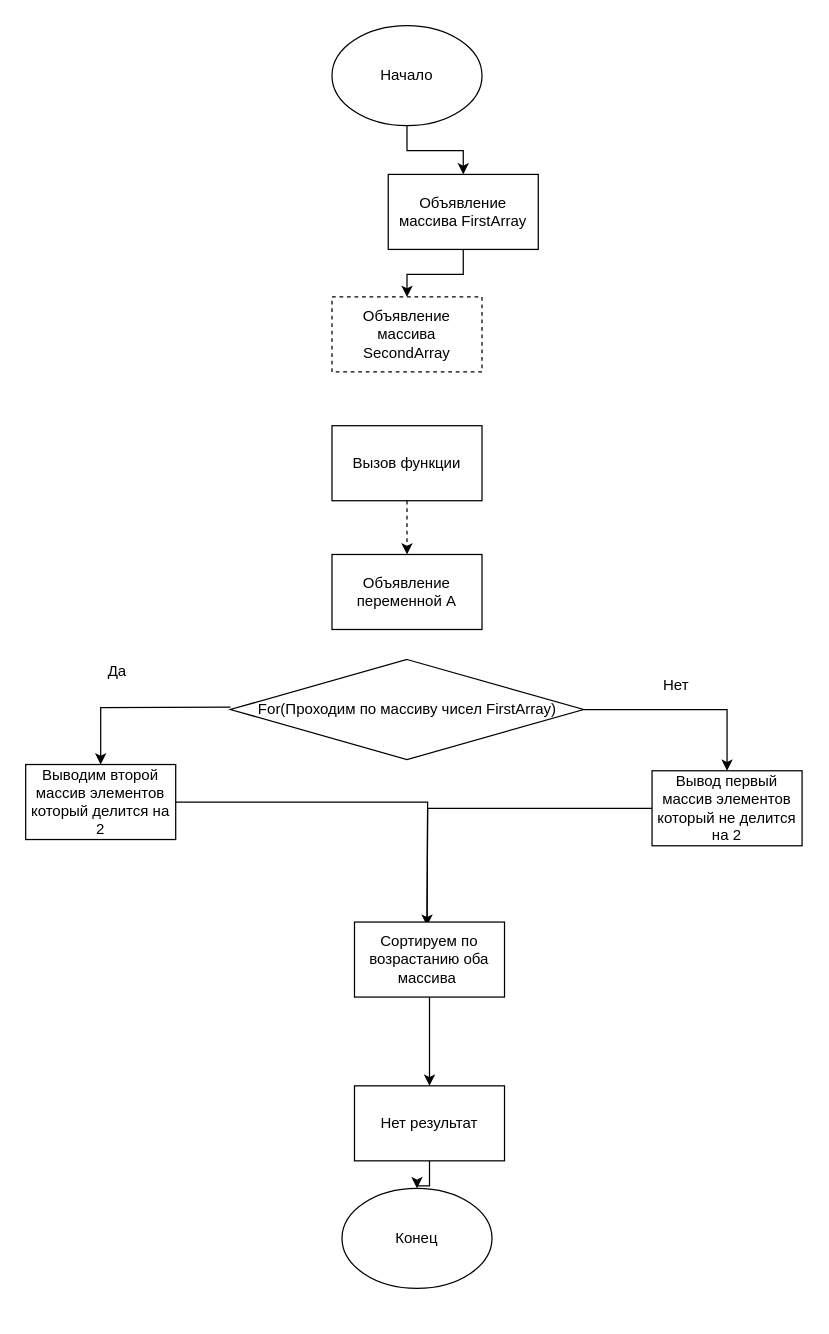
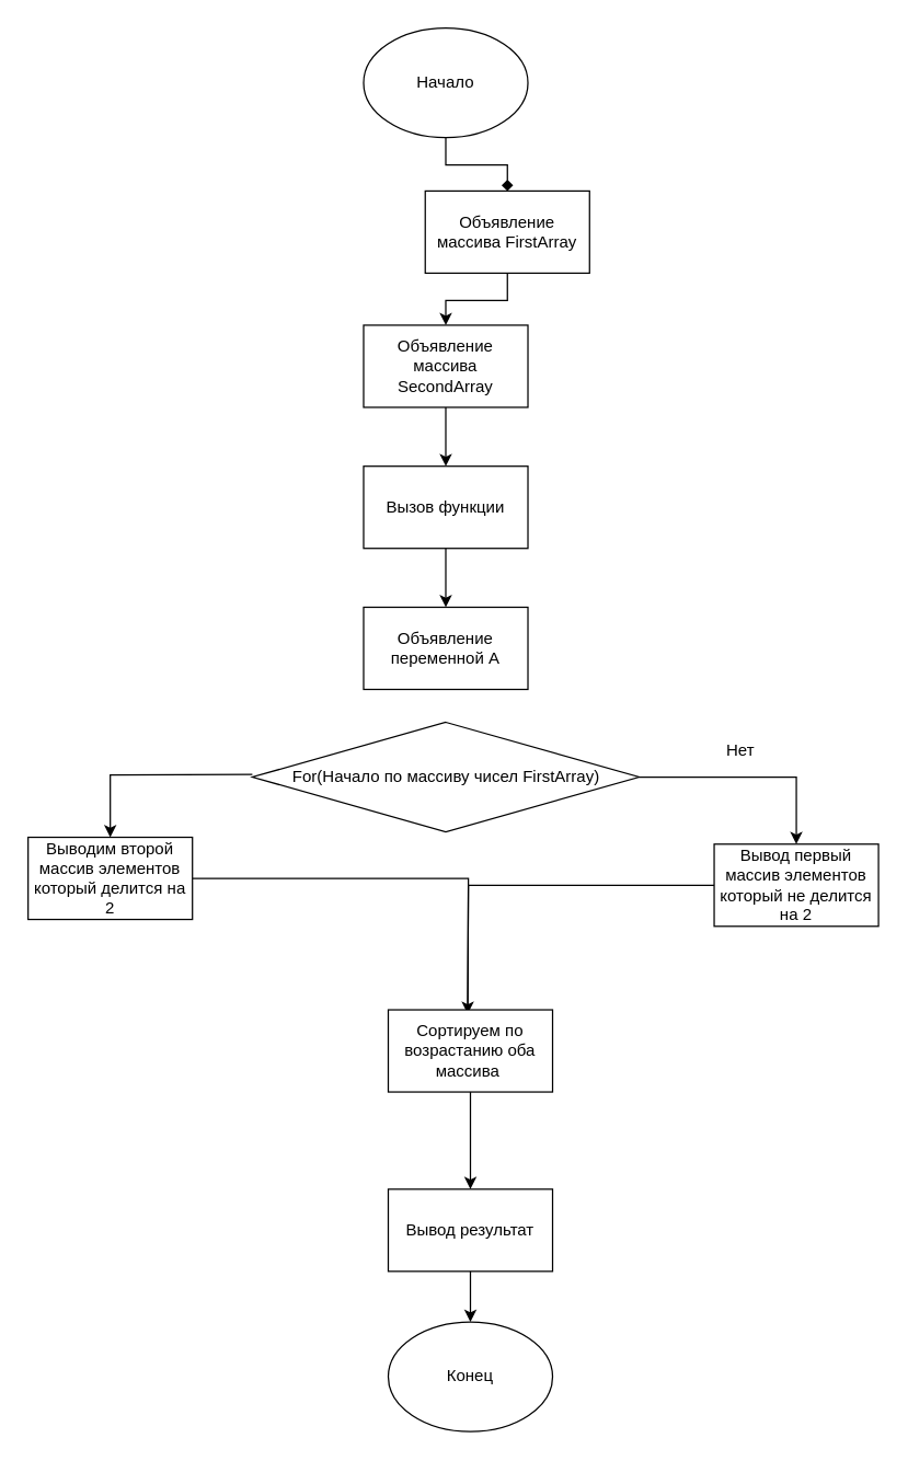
  <mxCell id="0" />
  <mxCell id="1" parent="0" />
- <mxCell id="2" style="edgeStyle=orthogonalEdgeStyle;rounded=0;orthogonalLoop=1;jettySize=auto;html=1;" edge="1" parent="1" source="3" target="5"><mxGeometry relative="1" as="geometry" /></mxCell>
+ <mxCell id="2" style="edgeStyle=orthogonalEdgeStyle;rounded=0;orthogonalLoop=1;jettySize=auto;html=1;endArrow=diamond;" edge="1" parent="1" source="3" target="5"><mxGeometry relative="1" as="geometry" /></mxCell>
  <mxCell id="3" value="Начало" style="ellipse;whiteSpace=wrap;html=1;" vertex="1" parent="1"><mxGeometry x="265" y="20" width="120" height="80" as="geometry" /></mxCell>
  <mxCell id="4" style="edgeStyle=orthogonalEdgeStyle;rounded=0;orthogonalLoop=1;jettySize=auto;html=1;entryX=0.5;entryY=0;entryDx=0;entryDy=0;" edge="1" parent="1" source="5" target="7"><mxGeometry relative="1" as="geometry" /></mxCell>
  <mxCell id="5" value="Объявление массива FirstArray" style="rounded=0;whiteSpace=wrap;html=1;" vertex="1" parent="1"><mxGeometry x="310" y="139" width="120" height="60" as="geometry" /></mxCell>
- <mxCell id="7" value="Объявление массива SecondArray" style="rounded=0;whiteSpace=wrap;html=1;dashed=1;" vertex="1" parent="1"><mxGeometry x="265" y="237" width="120" height="60" as="geometry" /></mxCell>
- <mxCell id="8" style="edgeStyle=orthogonalEdgeStyle;rounded=0;orthogonalLoop=1;jettySize=auto;html=1;entryX=0.5;entryY=0;entryDx=0;entryDy=0;dashed=1;" edge="1" parent="1" source="9" target="10"><mxGeometry relative="1" as="geometry" /></mxCell>
+ <mxCell id="6" style="edgeStyle=orthogonalEdgeStyle;rounded=0;orthogonalLoop=1;jettySize=auto;html=1;entryX=0.5;entryY=0;entryDx=0;entryDy=0;" edge="1" parent="1" source="7" target="9"><mxGeometry relative="1" as="geometry" /></mxCell>
+ <mxCell id="7" value="Объявление массива SecondArray" style="rounded=0;whiteSpace=wrap;html=1;" vertex="1" parent="1"><mxGeometry x="265" y="237" width="120" height="60" as="geometry" /></mxCell>
+ <mxCell id="8" style="edgeStyle=orthogonalEdgeStyle;rounded=0;orthogonalLoop=1;jettySize=auto;html=1;entryX=0.5;entryY=0;entryDx=0;entryDy=0;" edge="1" parent="1" source="9" target="10"><mxGeometry relative="1" as="geometry" /></mxCell>
  <mxCell id="9" value="Вызов функции" style="rounded=0;whiteSpace=wrap;html=1;" vertex="1" parent="1"><mxGeometry x="265" y="340" width="120" height="60" as="geometry" /></mxCell>
  <mxCell id="10" value="Объявление переменной A" style="rounded=0;whiteSpace=wrap;html=1;" vertex="1" parent="1"><mxGeometry x="265" y="443" width="120" height="60" as="geometry" /></mxCell>
  <mxCell id="11" value="" style="edgeStyle=orthogonalEdgeStyle;rounded=0;orthogonalLoop=1;jettySize=auto;html=1;" edge="1" parent="1" target="15"><mxGeometry relative="1" as="geometry"><mxPoint x="183.75" y="565" as="sourcePoint" /></mxGeometry></mxCell>
  <mxCell id="12" style="edgeStyle=orthogonalEdgeStyle;rounded=0;orthogonalLoop=1;jettySize=auto;html=1;" edge="1" parent="1" source="13" target="18"><mxGeometry relative="1" as="geometry"><mxPoint x="584" y="610" as="targetPoint" /></mxGeometry></mxCell>
- <mxCell id="13" value="For(Проходим по массиву чисел FirstArray)" style="rhombus;whiteSpace=wrap;html=1;" vertex="1" parent="1"><mxGeometry x="183.75" y="527" width="282.5" height="80" as="geometry" /></mxCell>
+ <mxCell id="13" value="For(Начало по массиву чисел FirstArray)" style="rhombus;whiteSpace=wrap;html=1;" vertex="1" parent="1"><mxGeometry x="183.75" y="527" width="282.5" height="80" as="geometry" /></mxCell>
  <mxCell id="14" style="edgeStyle=orthogonalEdgeStyle;rounded=0;orthogonalLoop=1;jettySize=auto;html=1;" edge="1" parent="1" source="15"><mxGeometry relative="1" as="geometry"><mxPoint x="341" y="747" as="targetPoint" /></mxGeometry></mxCell>
  <mxCell id="15" value="Выводим второй массив элементов который делится на 2" style="whiteSpace=wrap;html=1;" vertex="1" parent="1"><mxGeometry x="20" y="611" width="120" height="60" as="geometry" /></mxCell>
- <mxCell id="16" value="Да&lt;div&gt;&lt;br&gt;&lt;/div&gt;" style="text;html=1;align=center;verticalAlign=middle;resizable=0;points=[];autosize=1;strokeColor=none;fillColor=none;" vertex="1" parent="1"><mxGeometry x="76" y="523" width="33" height="41" as="geometry" /></mxCell>
  <mxCell id="17" style="edgeStyle=orthogonalEdgeStyle;rounded=0;orthogonalLoop=1;jettySize=auto;html=1;" edge="1" parent="1" source="18"><mxGeometry relative="1" as="geometry"><mxPoint x="341" y="740" as="targetPoint" /></mxGeometry></mxCell>
  <mxCell id="18" value="Вывод первый массив элементов который не делится на 2" style="rounded=0;whiteSpace=wrap;html=1;" vertex="1" parent="1"><mxGeometry x="521" y="616" width="120" height="60" as="geometry" /></mxCell>
  <mxCell id="19" value="Нет" style="text;html=1;align=center;verticalAlign=middle;resizable=0;points=[];autosize=1;strokeColor=none;fillColor=none;" vertex="1" parent="1"><mxGeometry x="521" y="535" width="38" height="26" as="geometry" /></mxCell>
  <mxCell id="20" value="" style="edgeStyle=orthogonalEdgeStyle;rounded=0;orthogonalLoop=1;jettySize=auto;html=1;" edge="1" parent="1" source="21" target="23"><mxGeometry relative="1" as="geometry" /></mxCell>
  <mxCell id="21" value="Сортируем по возрастанию оба массива&amp;nbsp;" style="rounded=0;whiteSpace=wrap;html=1;" vertex="1" parent="1"><mxGeometry x="283" y="737" width="120" height="60" as="geometry" /></mxCell>
  <mxCell id="22" style="edgeStyle=orthogonalEdgeStyle;rounded=0;orthogonalLoop=1;jettySize=auto;html=1;" edge="1" parent="1" source="23" target="24"><mxGeometry relative="1" as="geometry"><mxPoint x="343" y="991" as="targetPoint" /></mxGeometry></mxCell>
- <mxCell id="23" value="Нет результат" style="whiteSpace=wrap;html=1;rounded=0;" vertex="1" parent="1"><mxGeometry x="283" y="868" width="120" height="60" as="geometry" /></mxCell>
- <mxCell id="24" value="Конец" style="ellipse;whiteSpace=wrap;html=1;" vertex="1" parent="1"><mxGeometry x="273" y="950" width="120" height="80" as="geometry" /></mxCell>
+ <mxCell id="23" value="Вывод результат" style="whiteSpace=wrap;html=1;rounded=0;" vertex="1" parent="1"><mxGeometry x="283" y="868" width="120" height="60" as="geometry" /></mxCell>
+ <mxCell id="24" value="Конец" style="ellipse;whiteSpace=wrap;html=1;" vertex="1" parent="1"><mxGeometry x="283" y="965" width="120" height="80" as="geometry" /></mxCell>
